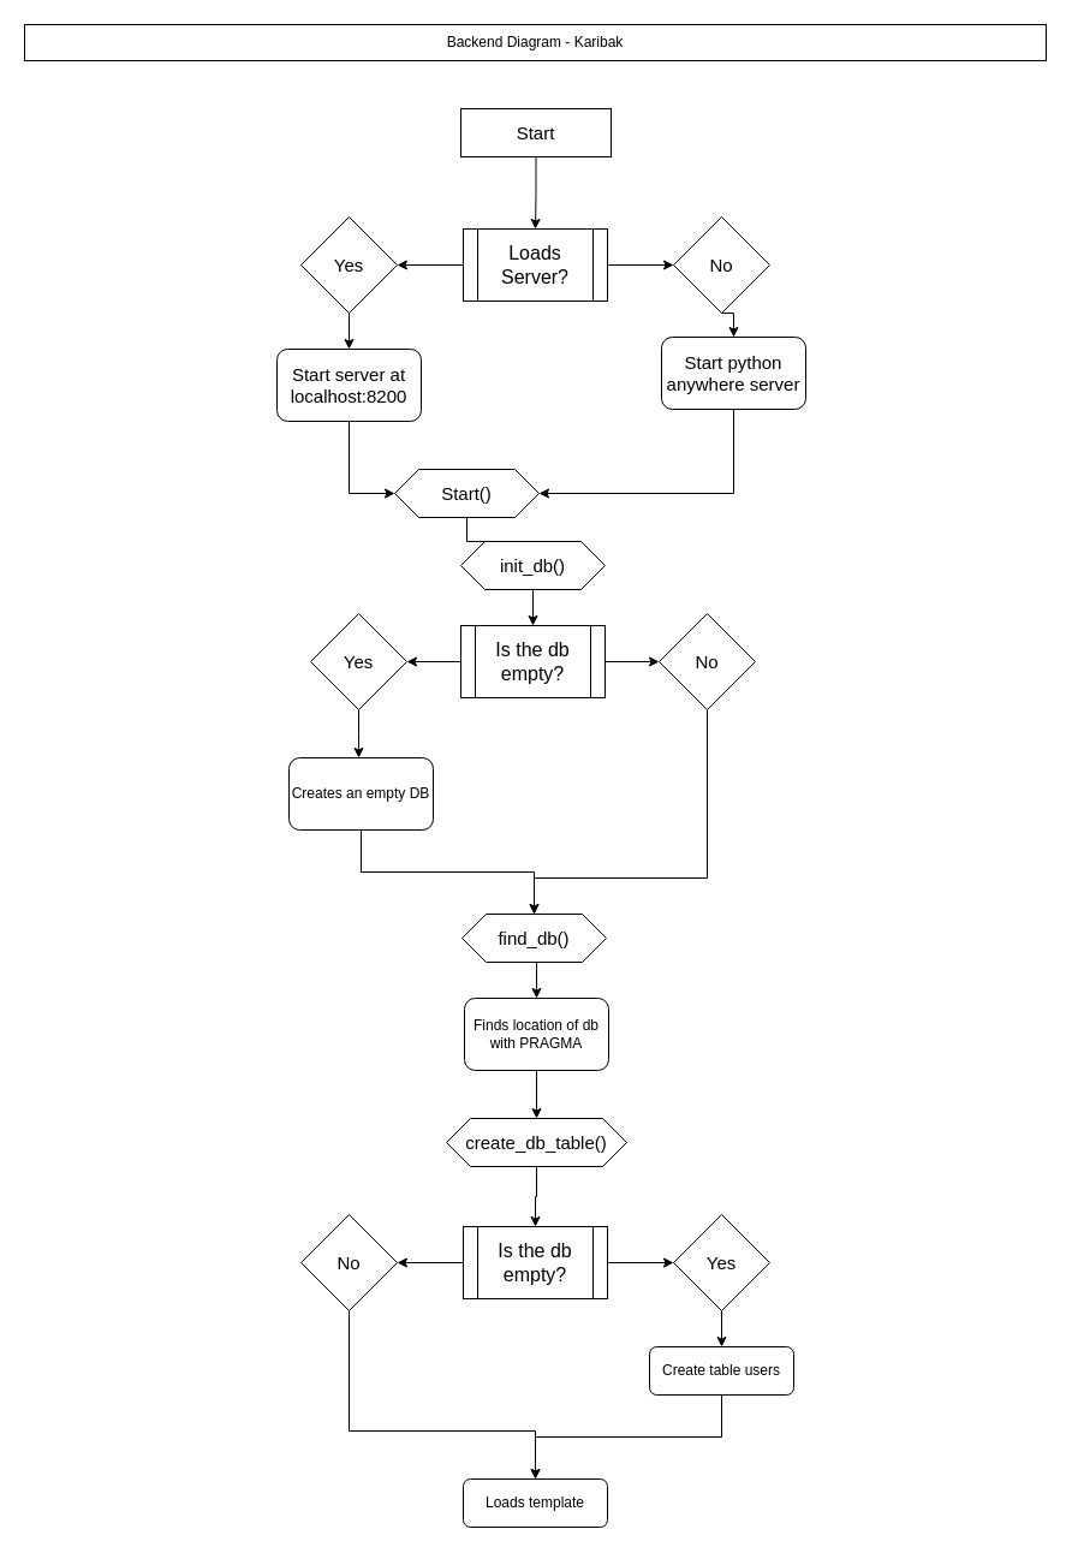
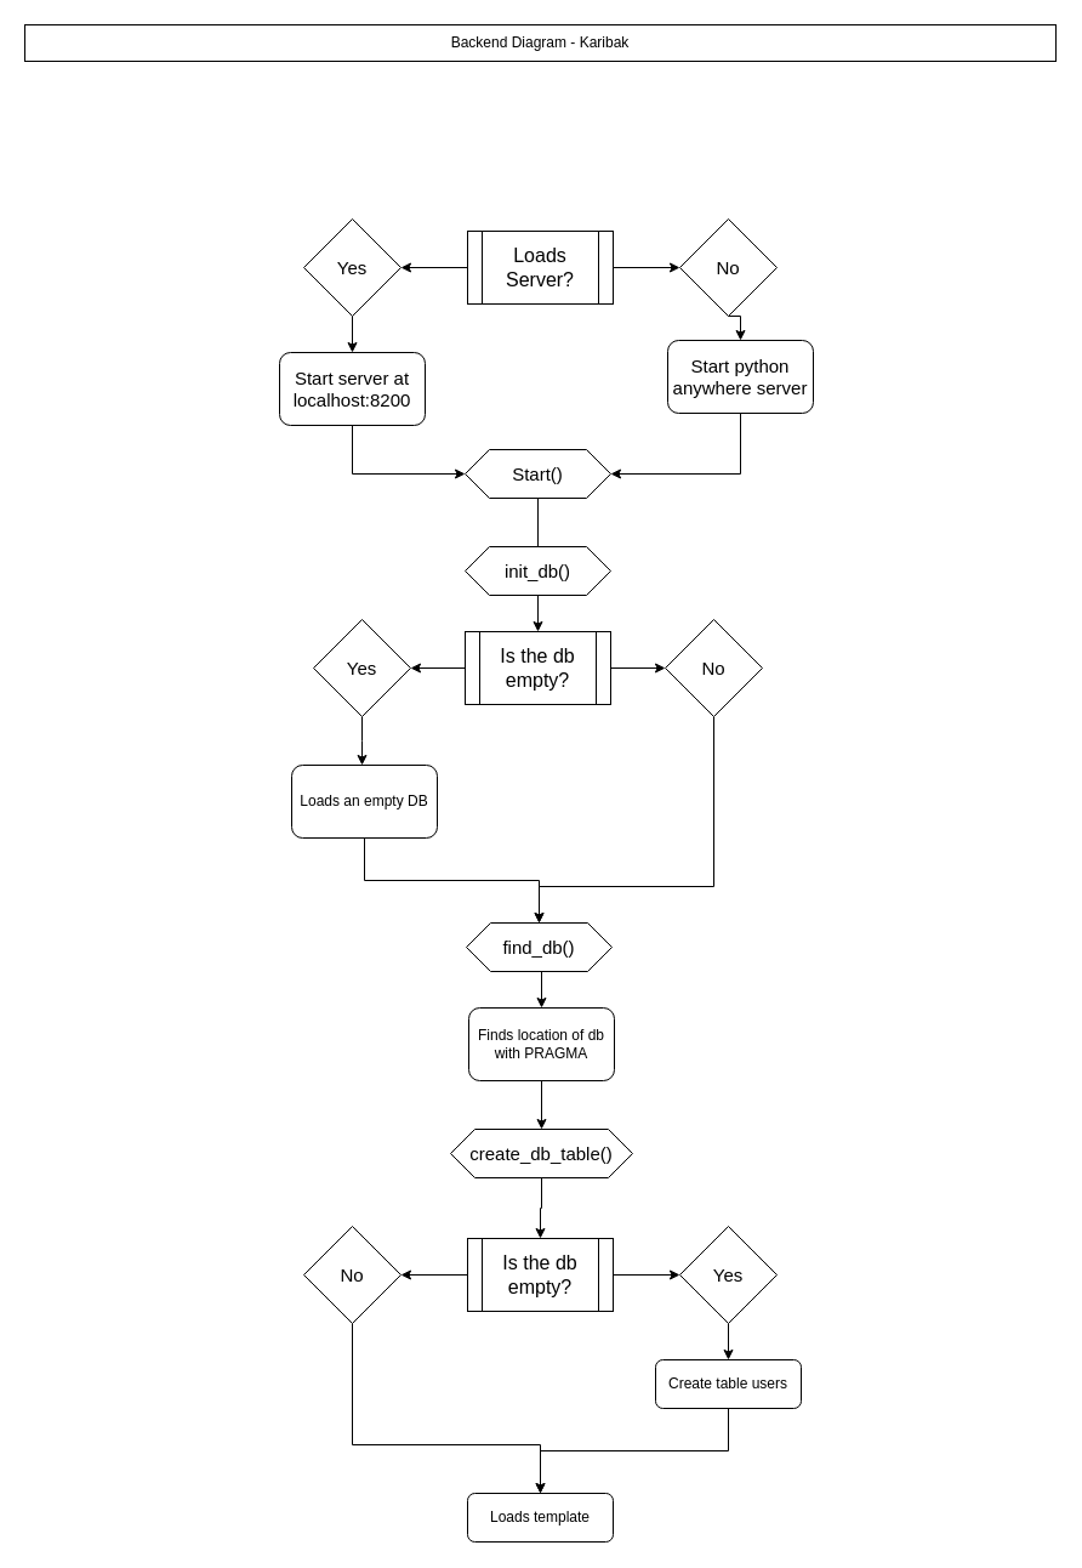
  <mxCell id="0" />
  <mxCell id="1" parent="0" />
  <mxCell id="2" value="Backend Diagram - Karibak" style="rounded=0;whiteSpace=wrap;html=1;" vertex="1" parent="1"><mxGeometry width="850" height="30" as="geometry" x="20" y="20" /></mxCell>
- <mxCell id="3" style="edgeStyle=orthogonalEdgeStyle;rounded=0;orthogonalLoop=1;jettySize=auto;html=1;exitX=0.5;exitY=1;exitDx=0;exitDy=0;entryX=0.5;entryY=0;entryDx=0;entryDy=0;" edge="1" parent="1" source="4" target="13"><mxGeometry relative="1" as="geometry" /></mxCell>
- <mxCell id="4" value="&lt;font style=&quot;font-size: 15px;&quot;&gt;Start&lt;/font&gt;" style="rounded=0;whiteSpace=wrap;html=1;" vertex="1" parent="1"><mxGeometry x="383" y="90" width="125" height="40" as="geometry" /></mxCell>
  <mxCell id="5" style="edgeStyle=orthogonalEdgeStyle;rounded=0;orthogonalLoop=1;jettySize=auto;html=1;exitX=0.5;exitY=1;exitDx=0;exitDy=0;entryX=0;entryY=0.5;entryDx=0;entryDy=0;" edge="1" parent="1" source="6" target="17"><mxGeometry relative="1" as="geometry" /></mxCell>
  <mxCell id="6" value="&lt;font style=&quot;font-size: 15px;&quot;&gt;Start server at localhost:8200&lt;/font&gt;" style="rounded=1;whiteSpace=wrap;html=1;" vertex="1" parent="1"><mxGeometry x="230" y="290" width="120" height="60" as="geometry" /></mxCell>
  <mxCell id="7" style="edgeStyle=orthogonalEdgeStyle;rounded=0;orthogonalLoop=1;jettySize=auto;html=1;exitX=0.5;exitY=1;exitDx=0;exitDy=0;entryX=0.5;entryY=0;entryDx=0;entryDy=0;" edge="1" parent="1" source="8" target="6"><mxGeometry relative="1" as="geometry" /></mxCell>
  <mxCell id="8" value="&lt;font style=&quot;font-size: 15px;&quot;&gt;Yes&lt;/font&gt;" style="rhombus;whiteSpace=wrap;html=1;" vertex="1" parent="1"><mxGeometry x="250" y="180" width="80" height="80" as="geometry" /></mxCell>
  <mxCell id="9" style="edgeStyle=orthogonalEdgeStyle;rounded=0;orthogonalLoop=1;jettySize=auto;html=1;exitX=0.5;exitY=1;exitDx=0;exitDy=0;entryX=0.5;entryY=0;entryDx=0;entryDy=0;" edge="1" parent="1" source="10" target="15"><mxGeometry relative="1" as="geometry" /></mxCell>
  <mxCell id="10" value="&lt;font style=&quot;font-size: 15px;&quot;&gt;No&lt;/font&gt;" style="rhombus;whiteSpace=wrap;html=1;" vertex="1" parent="1"><mxGeometry x="560" y="180" width="80" height="80" as="geometry" /></mxCell>
  <mxCell id="11" style="edgeStyle=orthogonalEdgeStyle;rounded=0;orthogonalLoop=1;jettySize=auto;html=1;exitX=1;exitY=0.5;exitDx=0;exitDy=0;entryX=0;entryY=0.5;entryDx=0;entryDy=0;" edge="1" parent="1" source="13" target="10"><mxGeometry relative="1" as="geometry" /></mxCell>
  <mxCell id="12" style="edgeStyle=orthogonalEdgeStyle;rounded=0;orthogonalLoop=1;jettySize=auto;html=1;exitX=0;exitY=0.5;exitDx=0;exitDy=0;entryX=1;entryY=0.5;entryDx=0;entryDy=0;" edge="1" parent="1" source="13" target="8"><mxGeometry relative="1" as="geometry" /></mxCell>
  <mxCell id="13" value="&lt;font style=&quot;font-size: 16px;&quot;&gt;Loads Server?&lt;/font&gt;" style="shape=process;whiteSpace=wrap;html=1;backgroundOutline=1;" vertex="1" parent="1"><mxGeometry x="385" y="190" width="120" height="60" as="geometry" /></mxCell>
  <mxCell id="14" style="edgeStyle=orthogonalEdgeStyle;rounded=0;orthogonalLoop=1;jettySize=auto;html=1;exitX=0.5;exitY=1;exitDx=0;exitDy=0;entryX=1;entryY=0.5;entryDx=0;entryDy=0;" edge="1" parent="1" source="15" target="17"><mxGeometry relative="1" as="geometry" /></mxCell>
  <mxCell id="15" value="&lt;font style=&quot;font-size: 15px;&quot;&gt;Start python anywhere server&lt;/font&gt;" style="rounded=1;whiteSpace=wrap;html=1;" vertex="1" parent="1"><mxGeometry x="550" y="280" width="120" height="60" as="geometry" /></mxCell>
  <mxCell id="16" style="edgeStyle=orthogonalEdgeStyle;rounded=0;orthogonalLoop=1;jettySize=auto;html=1;exitX=0.5;exitY=1;exitDx=0;exitDy=0;endArrow=none;" edge="1" parent="1" source="17" target="19"><mxGeometry relative="1" as="geometry" /></mxCell>
- <mxCell id="17" value="&lt;font style=&quot;font-size: 15px;&quot;&gt;Start()&lt;/font&gt;" style="shape=hexagon;perimeter=hexagonPerimeter2;whiteSpace=wrap;html=1;fixedSize=1;" vertex="1" parent="1"><mxGeometry x="328" y="390" width="120" height="40" as="geometry" /></mxCell>
+ <mxCell id="17" value="&lt;font style=&quot;font-size: 15px;&quot;&gt;Start()&lt;/font&gt;" style="shape=hexagon;perimeter=hexagonPerimeter2;whiteSpace=wrap;html=1;fixedSize=1;" vertex="1" parent="1"><mxGeometry x="383" y="370" width="120" height="40" as="geometry" /></mxCell>
  <mxCell id="18" style="edgeStyle=orthogonalEdgeStyle;rounded=0;orthogonalLoop=1;jettySize=auto;html=1;exitX=0.5;exitY=1;exitDx=0;exitDy=0;entryX=0.5;entryY=0;entryDx=0;entryDy=0;" edge="1" parent="1" source="19" target="38"><mxGeometry relative="1" as="geometry" /></mxCell>
  <mxCell id="19" value="&lt;font style=&quot;font-size: 15px;&quot;&gt;init_db()&lt;/font&gt;" style="shape=hexagon;perimeter=hexagonPerimeter2;whiteSpace=wrap;html=1;fixedSize=1;" vertex="1" parent="1"><mxGeometry x="383" y="450" width="120" height="40" as="geometry" /></mxCell>
  <mxCell id="20" style="edgeStyle=orthogonalEdgeStyle;rounded=0;orthogonalLoop=1;jettySize=auto;html=1;exitX=0.5;exitY=1;exitDx=0;exitDy=0;entryX=0.5;entryY=0;entryDx=0;entryDy=0;" edge="1" parent="1" source="21" target="35"><mxGeometry relative="1" as="geometry" /></mxCell>
  <mxCell id="21" value="&lt;font style=&quot;font-size: 15px;&quot;&gt;find_db()&lt;/font&gt;" style="shape=hexagon;perimeter=hexagonPerimeter2;whiteSpace=wrap;html=1;fixedSize=1;" vertex="1" parent="1"><mxGeometry x="384" y="760" width="120" height="40" as="geometry" /></mxCell>
  <mxCell id="22" style="edgeStyle=orthogonalEdgeStyle;rounded=0;orthogonalLoop=1;jettySize=auto;html=1;exitX=0.5;exitY=1;exitDx=0;exitDy=0;" edge="1" parent="1" source="23" target="26"><mxGeometry relative="1" as="geometry" /></mxCell>
  <mxCell id="23" value="&lt;font style=&quot;font-size: 15px;&quot;&gt;create_db_table()&lt;/font&gt;" style="shape=hexagon;perimeter=hexagonPerimeter2;whiteSpace=wrap;html=1;fixedSize=1;" vertex="1" parent="1"><mxGeometry x="371" y="930" width="150" height="40" as="geometry" /></mxCell>
  <mxCell id="24" style="edgeStyle=orthogonalEdgeStyle;rounded=0;orthogonalLoop=1;jettySize=auto;html=1;exitX=0;exitY=0.5;exitDx=0;exitDy=0;entryX=1;entryY=0.5;entryDx=0;entryDy=0;" edge="1" parent="1" source="26" target="30"><mxGeometry relative="1" as="geometry" /></mxCell>
  <mxCell id="25" style="edgeStyle=orthogonalEdgeStyle;rounded=0;orthogonalLoop=1;jettySize=auto;html=1;exitX=1;exitY=0.5;exitDx=0;exitDy=0;entryX=0;entryY=0.5;entryDx=0;entryDy=0;" edge="1" parent="1" source="26" target="28"><mxGeometry relative="1" as="geometry" /></mxCell>
  <mxCell id="26" value="&lt;span style=&quot;font-size: 16px;&quot;&gt;Is the db empty?&lt;/span&gt;" style="shape=process;whiteSpace=wrap;html=1;backgroundOutline=1;" vertex="1" parent="1"><mxGeometry x="385" y="1020" width="120" height="60" as="geometry" /></mxCell>
  <mxCell id="27" style="edgeStyle=orthogonalEdgeStyle;rounded=0;orthogonalLoop=1;jettySize=auto;html=1;exitX=0.5;exitY=1;exitDx=0;exitDy=0;entryX=0.5;entryY=0;entryDx=0;entryDy=0;" edge="1" parent="1" source="28" target="33"><mxGeometry relative="1" as="geometry" /></mxCell>
  <mxCell id="28" value="&lt;font style=&quot;font-size: 15px;&quot;&gt;Yes&lt;/font&gt;" style="rhombus;whiteSpace=wrap;html=1;" vertex="1" parent="1"><mxGeometry x="560" y="1010" width="80" height="80" as="geometry" /></mxCell>
  <mxCell id="29" style="edgeStyle=orthogonalEdgeStyle;rounded=0;orthogonalLoop=1;jettySize=auto;html=1;exitX=0.5;exitY=1;exitDx=0;exitDy=0;entryX=0.5;entryY=0;entryDx=0;entryDy=0;" edge="1" parent="1" source="30" target="31"><mxGeometry relative="1" as="geometry"><Array as="points"><mxPoint x="290" y="1190" /><mxPoint x="445" y="1190" /></Array></mxGeometry></mxCell>
  <mxCell id="30" value="&lt;font style=&quot;font-size: 15px;&quot;&gt;No&lt;/font&gt;" style="rhombus;whiteSpace=wrap;html=1;" vertex="1" parent="1"><mxGeometry x="250" y="1010" width="80" height="80" as="geometry" /></mxCell>
  <mxCell id="31" value="Loads template" style="rounded=1;whiteSpace=wrap;html=1;" vertex="1" parent="1"><mxGeometry x="385" y="1230" width="120" height="40" as="geometry" /></mxCell>
  <mxCell id="32" style="edgeStyle=orthogonalEdgeStyle;rounded=0;orthogonalLoop=1;jettySize=auto;html=1;exitX=0.5;exitY=1;exitDx=0;exitDy=0;" edge="1" parent="1" source="33" target="31"><mxGeometry relative="1" as="geometry" /></mxCell>
  <mxCell id="33" value="Create table users" style="rounded=1;whiteSpace=wrap;html=1;" vertex="1" parent="1"><mxGeometry x="540" y="1120" width="120" height="40" as="geometry" /></mxCell>
  <mxCell id="34" style="edgeStyle=orthogonalEdgeStyle;rounded=0;orthogonalLoop=1;jettySize=auto;html=1;exitX=0.5;exitY=1;exitDx=0;exitDy=0;entryX=0.5;entryY=0;entryDx=0;entryDy=0;" edge="1" parent="1" source="35" target="23"><mxGeometry relative="1" as="geometry" /></mxCell>
  <mxCell id="35" value="Finds location of db with PRAGMA" style="rounded=1;whiteSpace=wrap;html=1;" vertex="1" parent="1"><mxGeometry x="386" y="830" width="120" height="60" as="geometry" /></mxCell>
  <mxCell id="36" style="edgeStyle=orthogonalEdgeStyle;rounded=0;orthogonalLoop=1;jettySize=auto;html=1;exitX=0;exitY=0.5;exitDx=0;exitDy=0;entryX=1;entryY=0.5;entryDx=0;entryDy=0;" edge="1" parent="1" source="38" target="40"><mxGeometry relative="1" as="geometry" /></mxCell>
  <mxCell id="37" style="edgeStyle=orthogonalEdgeStyle;rounded=0;orthogonalLoop=1;jettySize=auto;html=1;exitX=1;exitY=0.5;exitDx=0;exitDy=0;entryX=0;entryY=0.5;entryDx=0;entryDy=0;" edge="1" parent="1" source="38" target="42"><mxGeometry relative="1" as="geometry" /></mxCell>
  <mxCell id="38" value="&lt;span style=&quot;font-size: 16px;&quot;&gt;Is the db empty?&lt;/span&gt;" style="shape=process;whiteSpace=wrap;html=1;backgroundOutline=1;" vertex="1" parent="1"><mxGeometry x="383" y="520" width="120" height="60" as="geometry" /></mxCell>
  <mxCell id="39" style="edgeStyle=orthogonalEdgeStyle;rounded=0;orthogonalLoop=1;jettySize=auto;html=1;exitX=0.5;exitY=1;exitDx=0;exitDy=0;entryX=0.5;entryY=0;entryDx=0;entryDy=0;" edge="1" parent="1" source="40"><mxGeometry relative="1" as="geometry"><mxPoint x="298" y="630" as="targetPoint" /></mxGeometry></mxCell>
  <mxCell id="40" value="&lt;font style=&quot;font-size: 15px;&quot;&gt;Yes&lt;/font&gt;" style="rhombus;whiteSpace=wrap;html=1;" vertex="1" parent="1"><mxGeometry x="258" y="510" width="80" height="80" as="geometry" /></mxCell>
  <mxCell id="41" style="edgeStyle=orthogonalEdgeStyle;rounded=0;orthogonalLoop=1;jettySize=auto;html=1;exitX=0.5;exitY=1;exitDx=0;exitDy=0;entryX=0.5;entryY=0;entryDx=0;entryDy=0;" edge="1" parent="1" source="42" target="21"><mxGeometry relative="1" as="geometry"><Array as="points"><mxPoint x="588" y="730" /><mxPoint x="444" y="730" /></Array></mxGeometry></mxCell>
  <mxCell id="42" value="&lt;font style=&quot;font-size: 15px;&quot;&gt;No&lt;/font&gt;" style="rhombus;whiteSpace=wrap;html=1;" vertex="1" parent="1"><mxGeometry x="548" y="510" width="80" height="80" as="geometry" /></mxCell>
  <mxCell id="43" style="edgeStyle=orthogonalEdgeStyle;rounded=0;orthogonalLoop=1;jettySize=auto;html=1;exitX=0.5;exitY=1;exitDx=0;exitDy=0;" edge="1" parent="1" source="44" target="21"><mxGeometry relative="1" as="geometry" /></mxCell>
- <mxCell id="44" value="Creates an empty DB" style="rounded=1;whiteSpace=wrap;html=1;" vertex="1" parent="1"><mxGeometry x="240" y="630" width="120" height="60" as="geometry" /></mxCell>
+ <mxCell id="44" value="Loads an empty DB" style="rounded=1;whiteSpace=wrap;html=1;" vertex="1" parent="1"><mxGeometry x="240" y="630" width="120" height="60" as="geometry" /></mxCell>
